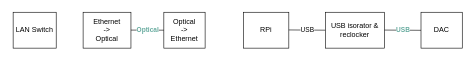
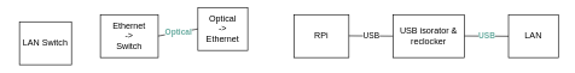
  <mxCell id="0" />
  <mxCell id="1" parent="0" />
  <mxCell id="2" value="RPi" style="rounded=0;whiteSpace=wrap;html=1;" vertex="1" parent="1"><mxGeometry x="405" y="20" width="76" height="60" as="geometry" /></mxCell>
  <mxCell id="3" value="USB isorator &amp;amp; reclocker" style="rounded=0;whiteSpace=wrap;html=1;" vertex="1" parent="1"><mxGeometry x="542" y="20" width="99" height="60" as="geometry" /></mxCell>
- <mxCell id="4" value="DAC" style="rounded=0;whiteSpace=wrap;html=1;" vertex="1" parent="1"><mxGeometry x="702" y="20" width="69" height="60" as="geometry" /></mxCell>
- <mxCell id="5" value="Optical&lt;br&gt;-&amp;gt;&lt;br&gt;Ethernet" style="rounded=0;whiteSpace=wrap;html=1;" vertex="1" parent="1"><mxGeometry x="272" y="20" width="69" height="60" as="geometry" /></mxCell>
- <mxCell id="6" value="Ethernet&lt;br&gt;-&amp;gt;&lt;br&gt;Optical" style="rounded=0;whiteSpace=wrap;html=1;" vertex="1" parent="1"><mxGeometry x="137" y="20" width="80" height="60" as="geometry" /></mxCell>
- <mxCell id="7" value="LAN Switch" style="rounded=0;whiteSpace=wrap;html=1;" vertex="1" parent="1"><mxGeometry x="20" y="20" width="72" height="60" as="geometry" /></mxCell>
+ <mxCell id="4" value="LAN" style="rounded=0;whiteSpace=wrap;html=1;" vertex="1" parent="1"><mxGeometry x="702" y="20" width="69" height="60" as="geometry" /></mxCell>
+ <mxCell id="5" value="Optical&lt;br&gt;-&amp;gt;&lt;br&gt;Ethernet" style="rounded=0;whiteSpace=wrap;html=1;" vertex="1" parent="1"><mxGeometry x="272" y="10" width="69" height="60" as="geometry" /></mxCell>
+ <mxCell id="6" value="Ethernet&lt;br&gt;-&amp;gt;&lt;br&gt;Switch" style="rounded=0;whiteSpace=wrap;html=1;" vertex="1" parent="1"><mxGeometry x="137" y="20" width="80" height="60" as="geometry" /></mxCell>
+ <mxCell id="7" value="LAN Switch" style="rounded=0;whiteSpace=wrap;html=1;" vertex="1" parent="1"><mxGeometry x="25" y="30" width="72" height="60" as="geometry" /></mxCell>
  <mxCell id="8" value="&lt;font color=&quot;#67ab9f&quot;&gt;Optical&lt;/font&gt;" style="endArrow=none;html=1;exitX=1;exitY=0.5;exitDx=0;exitDy=0;entryX=0;entryY=0.5;entryDx=0;entryDy=0;fontStyle=1" edge="1" parent="1" target="5"><mxGeometry width="50" height="50" relative="1" as="geometry"><mxPoint x="217" y="49.83" as="sourcePoint" /><mxPoint x="260" y="49.83" as="targetPoint" /></mxGeometry></mxCell>
  <mxCell id="9" value="USB" style="endArrow=none;html=1;exitX=1;exitY=0.5;exitDx=0;exitDy=0;entryX=0;entryY=0.5;entryDx=0;entryDy=0;" edge="1" parent="1" target="3"><mxGeometry width="50" height="50" relative="1" as="geometry"><mxPoint x="481" y="49.58" as="sourcePoint" /><mxPoint x="524" y="49.58" as="targetPoint" /></mxGeometry></mxCell>
  <mxCell id="10" value="&lt;font color=&quot;#67ab9f&quot;&gt;USB&lt;/font&gt;" style="endArrow=none;html=1;exitX=1;exitY=0.5;exitDx=0;exitDy=0;entryX=0;entryY=0.5;entryDx=0;entryDy=0;fontStyle=1" edge="1" parent="1"><mxGeometry width="50" height="50" relative="1" as="geometry"><mxPoint x="641" y="49.79" as="sourcePoint" /><mxPoint x="702" y="50.21" as="targetPoint" /></mxGeometry></mxCell>
